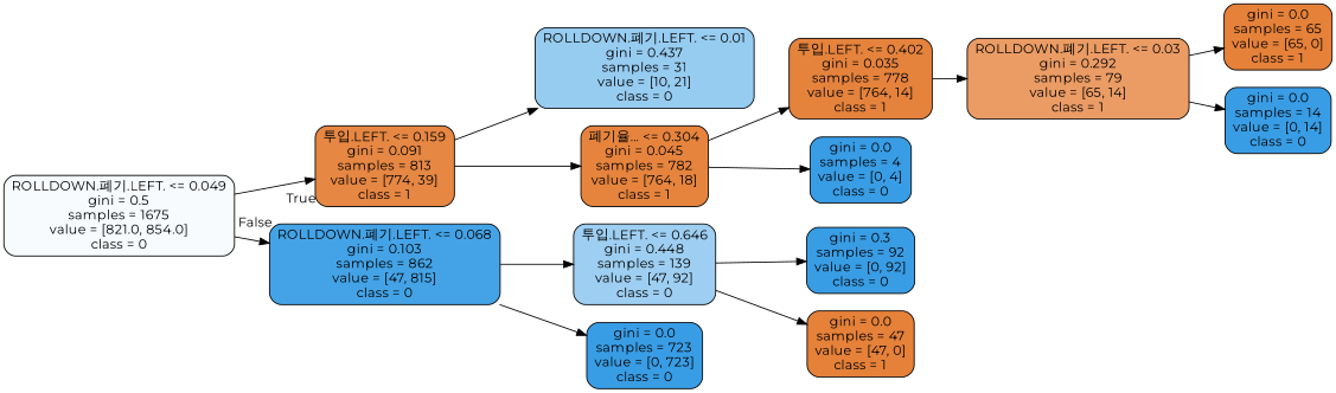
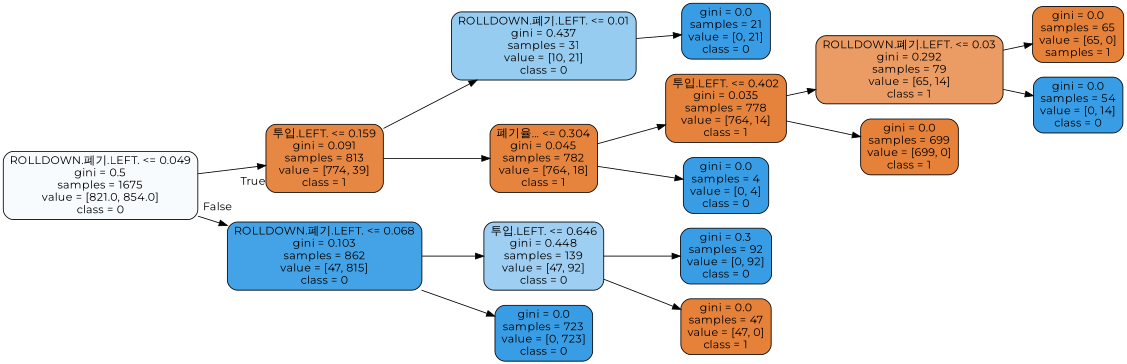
  digraph {
    fontname=Montserrat
    rankdir=LR
    node [color=black fillcolor="#399de5" fontname=Montserrat shape=box style="filled, rounded"]
    edge [fontname=Montserrat]
    n1 [fillcolor="#f7fbfe" label="ROLLDOWN.폐기.LEFT. <= 0.049\ngini = 0.5\nsamples = 1675\nvalue = [821.0, 854.0]\nclass = 0"]
    n2 [fillcolor="#e68743" label="투입.LEFT. <= 0.159\ngini = 0.091\nsamples = 813\nvalue = [774, 39]\nclass = 1"]
    n3 [fillcolor="#44a3e6" label="ROLLDOWN.폐기.LEFT. <= 0.068\ngini = 0.103\nsamples = 862\nvalue = [47, 815]\nclass = 0"]
    n4 [fillcolor="#97ccf1" label="ROLLDOWN.폐기.LEFT. <= 0.01\ngini = 0.437\nsamples = 31\nvalue = [10, 21]\nclass = 0"]
    n5 [fillcolor="#e6843e" label="폐기율... <= 0.304\ngini = 0.045\nsamples = 782\nvalue = [764, 18]\nclass = 1"]
    n6 [fillcolor="#9ecff2" label="투입.LEFT. <= 0.646\ngini = 0.448\nsamples = 139\nvalue = [47, 92]\nclass = 0"]
    n7 [label="gini = 0.0\nsamples = 723\nvalue = [0, 723]\nclass = 0"]
+   n8 [label="gini = 0.0\nsamples = 21\nvalue = [0, 21]\nclass = 0"]
    n9 [fillcolor="#e5833d" label="투입.LEFT. <= 0.402\ngini = 0.035\nsamples = 778\nvalue = [764, 14]\nclass = 1"]
    n10 [label="gini = 0.0\nsamples = 4\nvalue = [0, 4]\nclass = 0"]
    n11 [fillcolor="#eb9c64" label="ROLLDOWN.폐기.LEFT. <= 0.03\ngini = 0.292\nsamples = 79\nvalue = [65, 14]\nclass = 1"]
-   n13 [fillcolor="#e58139" label="gini = 0.0\nsamples = 65\nvalue = [65, 0]\nclass = 1"]
-   n14 [label="gini = 0.0\nsamples = 14\nvalue = [0, 14]\nclass = 0"]
+   n12 [fillcolor="#e58139" label="gini = 0.0\nsamples = 699\nvalue = [699, 0]\nclass = 1"]
+   n13 [fillcolor="#e58139" label="gini = 0.0\nsamples = 65\nvalue = [65, 0]\nsamples = 1"]
+   n14 [label="gini = 0.0\nsamples = 54\nvalue = [0, 14]\nclass = 0"]
    n15 [label="gini = 0.3\nsamples = 92\nvalue = [0, 92]\nclass = 0"]
    n16 [fillcolor="#e58139" label="gini = 0.0\nsamples = 47\nvalue = [47, 0]\nclass = 1"]
    n1 -> n2 [headlabel=True labelangle=45 labeldistance=2.5]
    n1 -> n3 [headlabel=False labelangle=-45 labeldistance=2.5]
    n2 -> n4
    n2 -> n5
    n3 -> n6
    n3 -> n7
+   n4 -> n8
    n5 -> n9
    n5 -> n10
    n6 -> n15
    n6 -> n16
    n9 -> n11
+   n9 -> n12
    n11 -> n13
    n11 -> n14
  }
